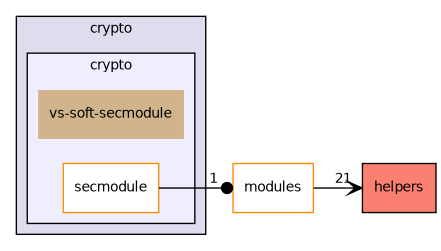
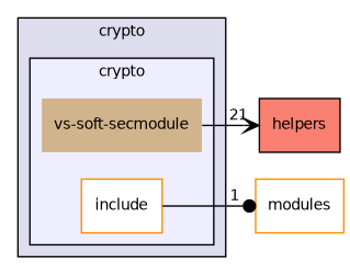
  digraph {
    compound=true
    rankdir=LR
    node [color=darkorange fillcolor=white fontname=Helvetica fontsize=10 shape=box style=filled]
    edge [labeldistance=1.5 labelfontname=Helvetica labelfontsize=10]
    n1 [color=brown fillcolor=tan label="vs-soft-secmodule" shape=plaintext]
-   n2 [label=secmodule]
+   n2 [label=include]
    n3 [label=modules]
    n4 [color=black fillcolor=salmon label=helpers]
    subgraph cluster_1 {
      bgcolor="#ddddee"
      fontname=Helvetica
      fontsize=10
      label=crypto
      pencolor=black
      subgraph cluster_2 {
        bgcolor="#eeeeff"
        fontname=Helvetica
        fontsize=10
        label=crypto
        pencolor=black
        n1
        n2
      }
    }
    n2 -> n3 [arrowhead=dot headlabel=1]
-   n3 -> n4 [arrowhead=vee headlabel=21]
+   n1 -> n4 [arrowhead=vee headlabel=21]
  }
